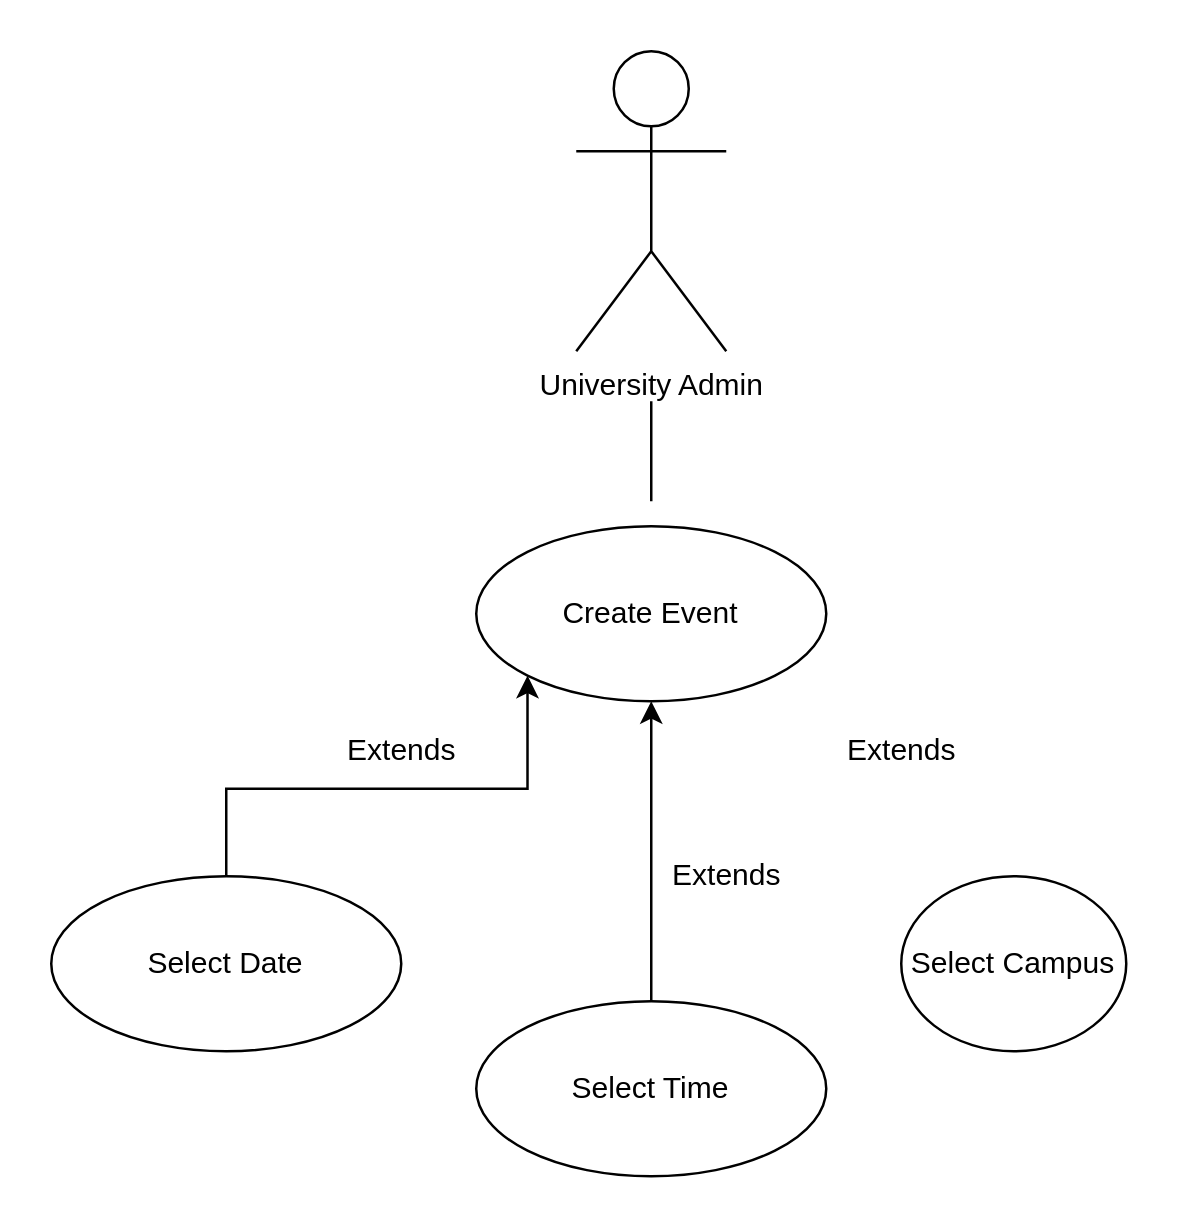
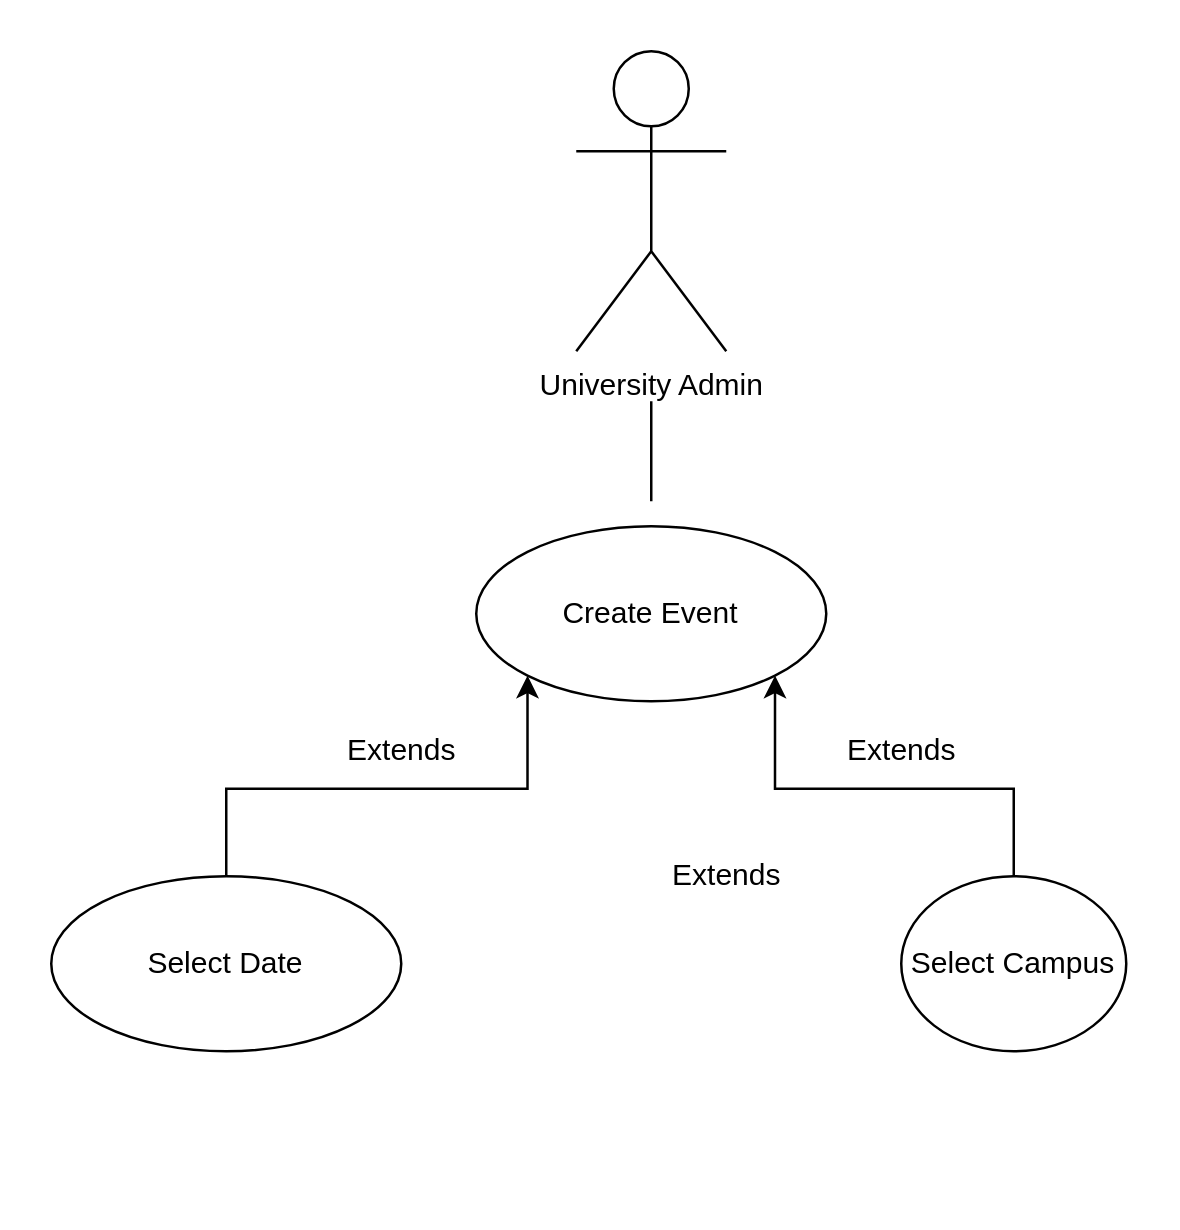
  <mxCell id="0" />
  <mxCell id="1" parent="0" />
  <mxCell id="2" value="University Admin" style="shape=umlActor;verticalLabelPosition=bottom;verticalAlign=top;html=1;outlineConnect=0;" vertex="1" parent="1"><mxGeometry x="230" y="20" width="60" height="120" as="geometry" /></mxCell>
  <mxCell id="3" value="Create Event" style="ellipse;whiteSpace=wrap;html=1;" vertex="1" parent="1"><mxGeometry x="190" y="210" width="140" height="70" as="geometry" /></mxCell>
  <mxCell id="4" style="edgeStyle=orthogonalEdgeStyle;rounded=0;orthogonalLoop=1;jettySize=auto;html=1;exitX=0.5;exitY=0;exitDx=0;exitDy=0;entryX=0;entryY=1;entryDx=0;entryDy=0;" edge="1" parent="1" source="5" target="3"><mxGeometry relative="1" as="geometry" /></mxCell>
  <mxCell id="5" value="Select Date" style="ellipse;whiteSpace=wrap;html=1;" vertex="1" parent="1"><mxGeometry x="20" y="350" width="140" height="70" as="geometry" /></mxCell>
- <mxCell id="6" style="edgeStyle=orthogonalEdgeStyle;rounded=0;orthogonalLoop=1;jettySize=auto;html=1;exitX=0.5;exitY=0;exitDx=0;exitDy=0;entryX=0.5;entryY=1;entryDx=0;entryDy=0;" edge="1" parent="1" source="7" target="3"><mxGeometry relative="1" as="geometry" /></mxCell>
- <mxCell id="7" value="Select Time" style="ellipse;whiteSpace=wrap;html=1;" vertex="1" parent="1"><mxGeometry x="190" y="400" width="140" height="70" as="geometry" /></mxCell>
+ <mxCell id="8" style="edgeStyle=orthogonalEdgeStyle;rounded=0;orthogonalLoop=1;jettySize=auto;html=1;exitX=0.5;exitY=0;exitDx=0;exitDy=0;entryX=1;entryY=1;entryDx=0;entryDy=0;" edge="1" parent="1" source="9" target="3"><mxGeometry relative="1" as="geometry" /></mxCell>
  <mxCell id="9" value="Select Campus" style="ellipse;whiteSpace=wrap;html=1;" vertex="1" parent="1"><mxGeometry x="360" y="350" width="90" height="70" as="geometry" /></mxCell>
  <mxCell id="10" value="Extends" style="text;html=1;align=center;verticalAlign=middle;resizable=0;points=[];autosize=1;" vertex="1" parent="1"><mxGeometry x="130" y="290" width="60" height="20" as="geometry" /></mxCell>
  <mxCell id="11" value="Extends" style="text;html=1;align=center;verticalAlign=middle;resizable=0;points=[];autosize=1;" vertex="1" parent="1"><mxGeometry x="330" y="290" width="60" height="20" as="geometry" /></mxCell>
  <mxCell id="12" value="Extends" style="text;html=1;align=center;verticalAlign=middle;resizable=0;points=[];autosize=1;" vertex="1" parent="1"><mxGeometry y="340" width="60" height="20" as="geometry" x="260" /></mxCell>
  <mxCell id="13" value="" style="endArrow=none;html=1;" edge="1" parent="1"><mxGeometry width="50" height="50" relative="1" as="geometry"><mxPoint y="200" as="sourcePoint" x="260" /><mxPoint y="160" as="targetPoint" x="260" /></mxGeometry></mxCell>
